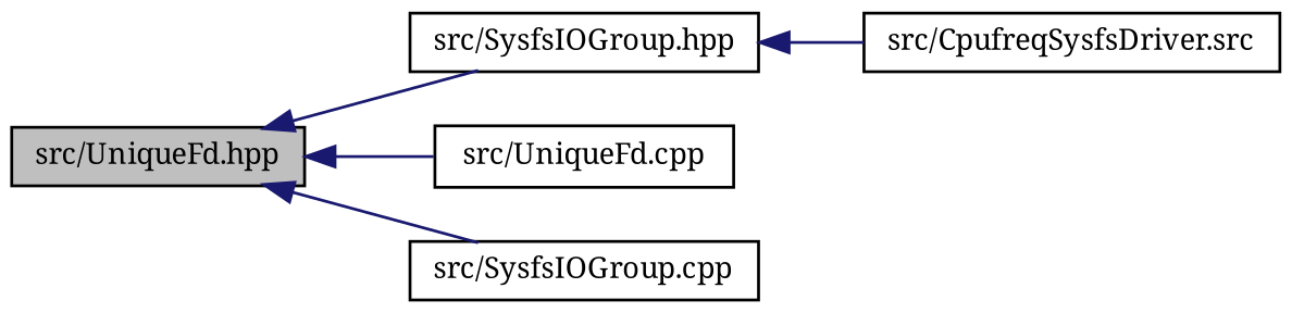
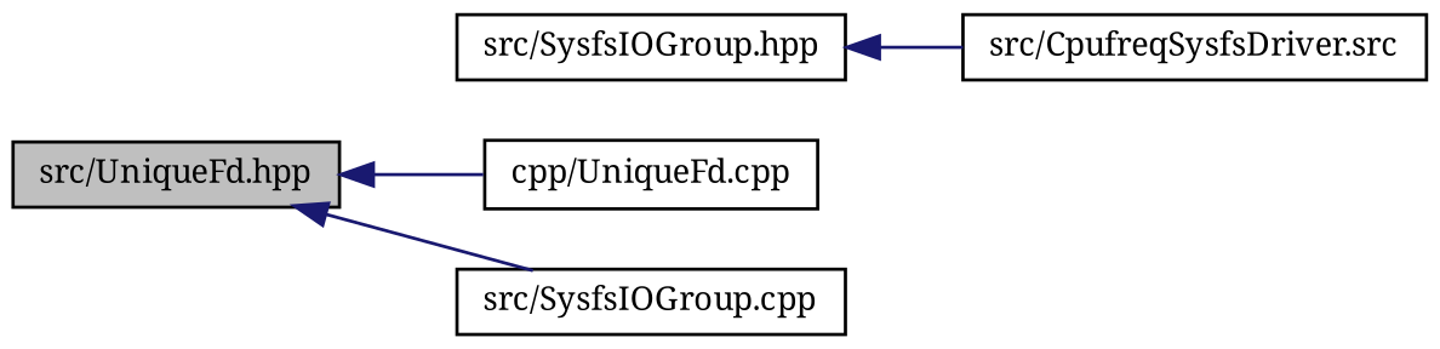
  digraph {
    fontname="Noto Serif"
    rankdir=LR
    node [color=black fillcolor=white fontname="Noto Serif" fontsize=10 shape=record style=filled]
    edge [color=midnightblue dir=back fontname="Noto Serif" fontsize=10 labelfontname=Helvetica labelfontsize=10 style=solid]
    n1 [fillcolor=grey75 fontcolor=black height=0.2 label="src/UniqueFd.hpp" width=0.4]
    n2 [height=0.2 label="src/SysfsIOGroup.hpp" width=0.4]
-   n3 [height=0.2 label="src/UniqueFd.cpp" width=0.4]
+   n3 [height=0.2 label="cpp/UniqueFd.cpp" width=0.4]
    n4 [height=0.2 label="src/SysfsIOGroup.cpp" width=0.4]
    n5 [height=0.2 label="src/CpufreqSysfsDriver.src" width=0.4]
-   n1 -> n2
    n1 -> n3
    n1 -> n4
    n2 -> n5
  }
